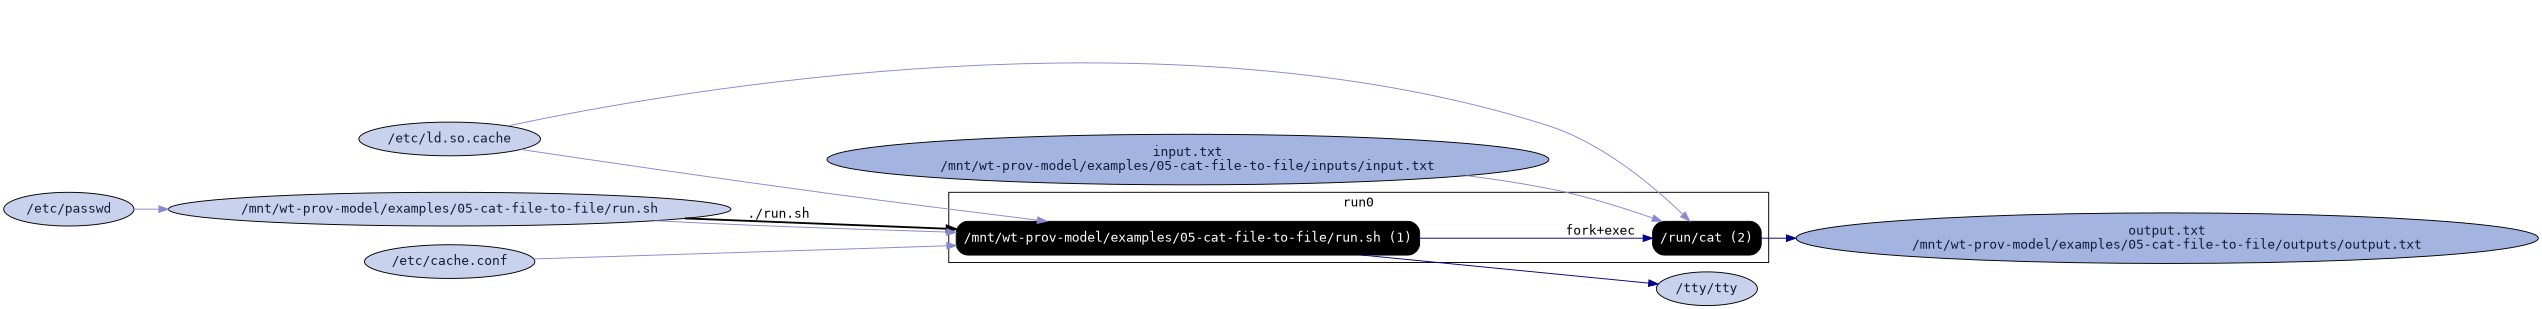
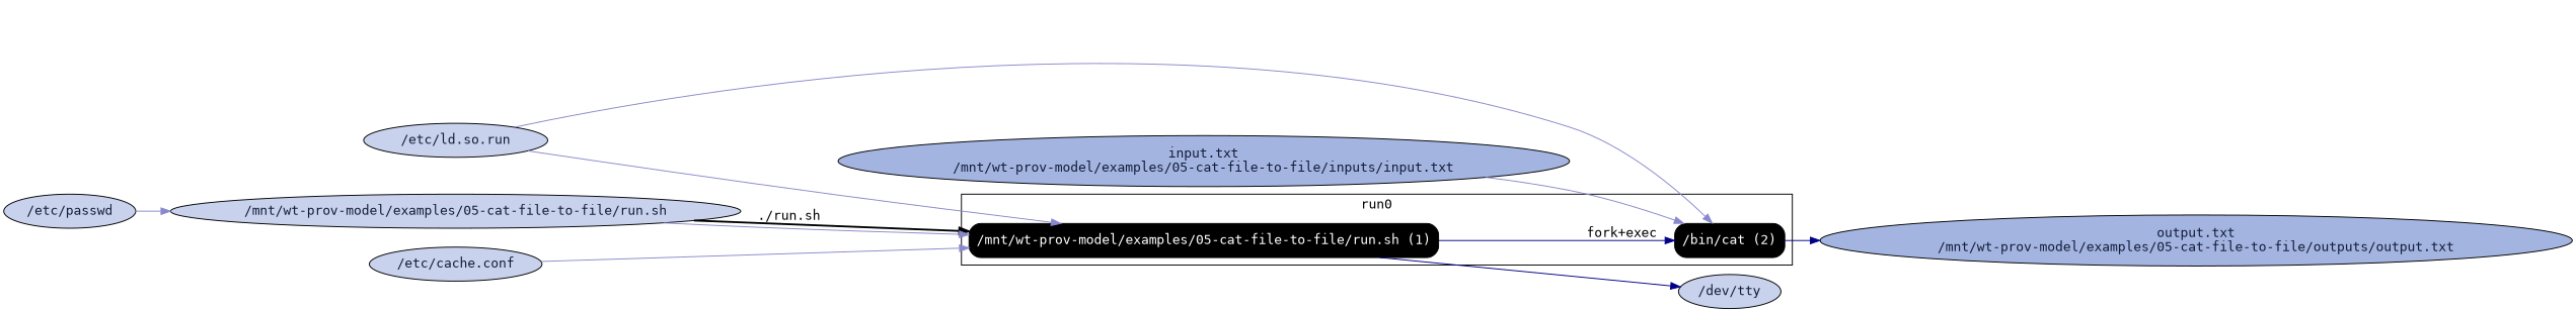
  digraph {
    fontname="DejaVu Sans Mono"
    rankdir=LR
    node [fillcolor="#C9D2ED" fontcolor="#131C39" fontname="DejaVu Sans Mono" shape=ellipse style="filled,rounded"]
    edge [color="#8888CC" fontname="DejaVu Sans Mono"]
    n1 [fillcolor=black fontcolor=white label="/mnt/wt-prov-model/examples/05-cat-file-to-file/run.sh (1)" shape=box]
-   n2 [fillcolor=black fontcolor=white label="/run/cat (2)" shape=box]
-   "/dev/tty" [label="/tty/tty"]
+   n2 [fillcolor=black fontcolor=white label="/bin/cat (2)" shape=box]
+   "/dev/tty"
    n4 [fillcolor="#A3B4E0" label="output.txt\n/mnt/wt-prov-model/examples/05-cat-file-to-file/outputs/output.txt"]
-   "/etc/ld.so.cache"
+   "/etc/ld.so.cache" [label="/etc/ld.so.run"]
    n6 [label="/etc/cache.conf"]
    "/etc/passwd"
    "/mnt/wt-prov-model/examples/05-cat-file-to-file/run.sh"
    n9 [fillcolor="#A3B4E0" label="input.txt\n/mnt/wt-prov-model/examples/05-cat-file-to-file/inputs/input.txt"]
    subgraph cluster_1 {
      label=run0
      n1
      n2
    }
    n1 -> n2 [color="#000088" label="fork+exec"]
    n1 -> "/dev/tty" [color="#000088"]
    n2 -> n4 [color="#000088"]
    "/etc/ld.so.cache" -> n1
    "/etc/ld.so.cache" -> n2
    n6 -> n1
    "/etc/passwd" -> "/mnt/wt-prov-model/examples/05-cat-file-to-file/run.sh"
    "/mnt/wt-prov-model/examples/05-cat-file-to-file/run.sh" -> n1 [label="./run.sh" style=bold color=""]
    "/mnt/wt-prov-model/examples/05-cat-file-to-file/run.sh" -> n1
    n9 -> n2
  }
